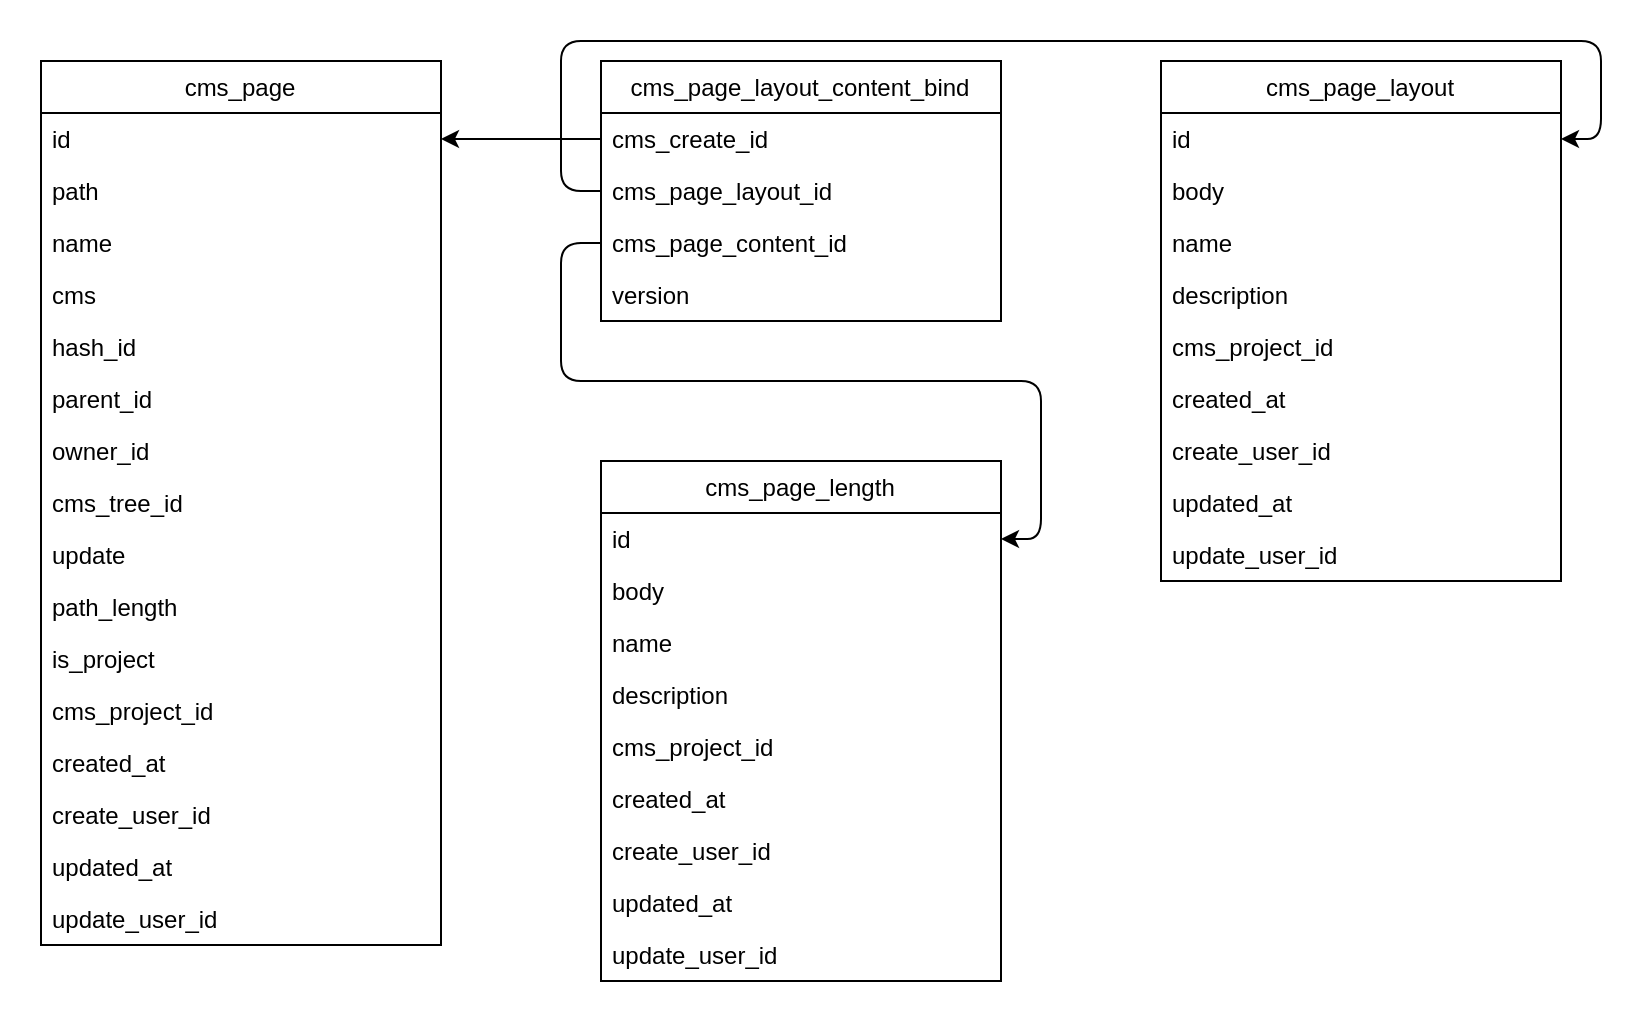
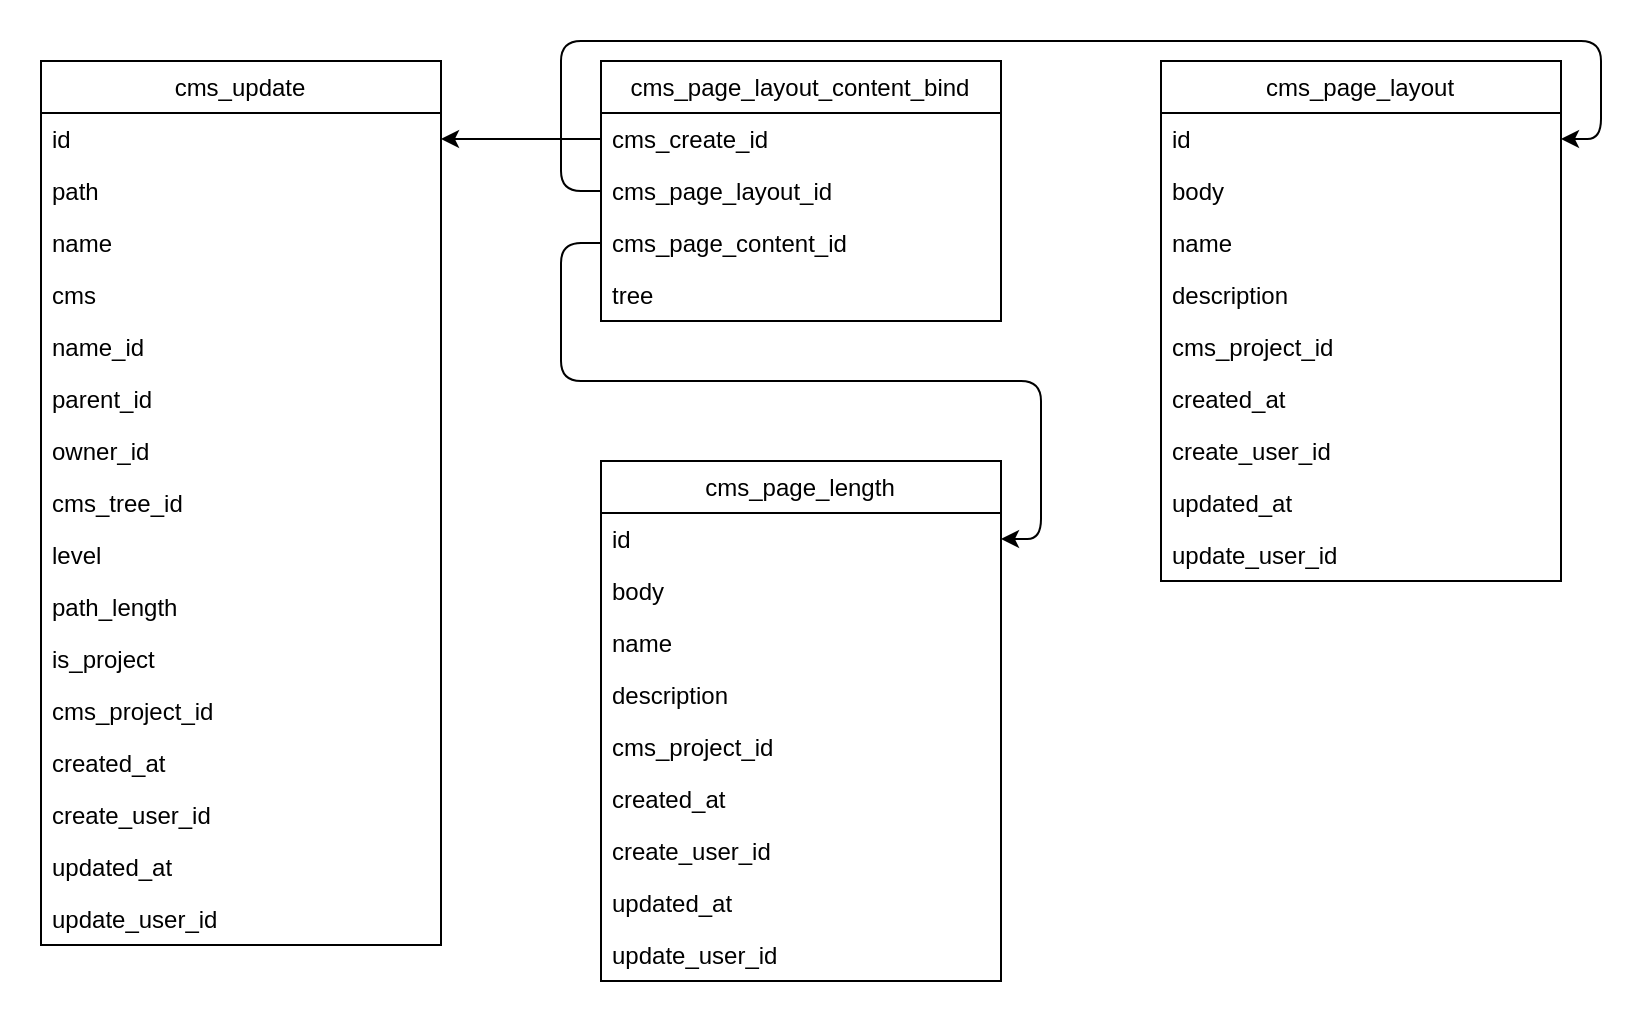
  <mxCell id="0" />
  <mxCell id="1" parent="0" />
- <mxCell id="2" value="cms_page" style="swimlane;fontStyle=0;childLayout=stackLayout;horizontal=1;startSize=26;horizontalStack=0;resizeParent=1;resizeParentMax=0;resizeLast=0;collapsible=1;marginBottom=0;" parent="1" vertex="1"><mxGeometry x="20" y="30" width="200" height="442" as="geometry" /></mxCell>
+ <mxCell id="2" value="cms_update" style="swimlane;fontStyle=0;childLayout=stackLayout;horizontal=1;startSize=26;horizontalStack=0;resizeParent=1;resizeParentMax=0;resizeLast=0;collapsible=1;marginBottom=0;" parent="1" vertex="1"><mxGeometry x="20" y="30" width="200" height="442" as="geometry" /></mxCell>
  <mxCell id="3" value="id" style="text;strokeColor=none;fillColor=none;align=left;verticalAlign=top;spacingLeft=4;spacingRight=4;overflow=hidden;rotatable=0;points=[[0,0.5],[1,0.5]];portConstraint=eastwest;" parent="2" vertex="1"><mxGeometry y="26" width="200" height="26" as="geometry" /></mxCell>
  <mxCell id="4" value="path" style="text;strokeColor=none;fillColor=none;align=left;verticalAlign=top;spacingLeft=4;spacingRight=4;overflow=hidden;rotatable=0;points=[[0,0.5],[1,0.5]];portConstraint=eastwest;" parent="2" vertex="1"><mxGeometry y="52" width="200" height="26" as="geometry" /></mxCell>
  <mxCell id="5" value="name" style="text;strokeColor=none;fillColor=none;align=left;verticalAlign=top;spacingLeft=4;spacingRight=4;overflow=hidden;rotatable=0;points=[[0,0.5],[1,0.5]];portConstraint=eastwest;" parent="2" vertex="1"><mxGeometry y="78" width="200" height="26" as="geometry" /></mxCell>
  <mxCell id="6" value="cms" style="text;strokeColor=none;fillColor=none;align=left;verticalAlign=top;spacingLeft=4;spacingRight=4;overflow=hidden;rotatable=0;points=[[0,0.5],[1,0.5]];portConstraint=eastwest;" parent="2" vertex="1"><mxGeometry y="104" width="200" height="26" as="geometry" /></mxCell>
- <mxCell id="7" value="hash_id" style="text;strokeColor=none;fillColor=none;align=left;verticalAlign=top;spacingLeft=4;spacingRight=4;overflow=hidden;rotatable=0;points=[[0,0.5],[1,0.5]];portConstraint=eastwest;" parent="2" vertex="1"><mxGeometry y="130" width="200" height="26" as="geometry" /></mxCell>
+ <mxCell id="7" value="name_id" style="text;strokeColor=none;fillColor=none;align=left;verticalAlign=top;spacingLeft=4;spacingRight=4;overflow=hidden;rotatable=0;points=[[0,0.5],[1,0.5]];portConstraint=eastwest;" parent="2" vertex="1"><mxGeometry y="130" width="200" height="26" as="geometry" /></mxCell>
  <mxCell id="8" value="parent_id" style="text;strokeColor=none;fillColor=none;align=left;verticalAlign=top;spacingLeft=4;spacingRight=4;overflow=hidden;rotatable=0;points=[[0,0.5],[1,0.5]];portConstraint=eastwest;" parent="2" vertex="1"><mxGeometry y="156" width="200" height="26" as="geometry" /></mxCell>
  <mxCell id="9" value="owner_id" style="text;strokeColor=none;fillColor=none;align=left;verticalAlign=top;spacingLeft=4;spacingRight=4;overflow=hidden;rotatable=0;points=[[0,0.5],[1,0.5]];portConstraint=eastwest;" parent="2" vertex="1"><mxGeometry y="182" width="200" height="26" as="geometry" /></mxCell>
  <mxCell id="10" value="cms_tree_id" style="text;strokeColor=none;fillColor=none;align=left;verticalAlign=top;spacingLeft=4;spacingRight=4;overflow=hidden;rotatable=0;points=[[0,0.5],[1,0.5]];portConstraint=eastwest;" parent="2" vertex="1"><mxGeometry y="208" width="200" height="26" as="geometry" /></mxCell>
- <mxCell id="11" value="update" style="text;strokeColor=none;fillColor=none;align=left;verticalAlign=top;spacingLeft=4;spacingRight=4;overflow=hidden;rotatable=0;points=[[0,0.5],[1,0.5]];portConstraint=eastwest;" parent="2" vertex="1"><mxGeometry y="234" width="200" height="26" as="geometry" /></mxCell>
+ <mxCell id="11" value="level" style="text;strokeColor=none;fillColor=none;align=left;verticalAlign=top;spacingLeft=4;spacingRight=4;overflow=hidden;rotatable=0;points=[[0,0.5],[1,0.5]];portConstraint=eastwest;" parent="2" vertex="1"><mxGeometry y="234" width="200" height="26" as="geometry" /></mxCell>
  <mxCell id="12" value="path_length" style="text;strokeColor=none;fillColor=none;align=left;verticalAlign=top;spacingLeft=4;spacingRight=4;overflow=hidden;rotatable=0;points=[[0,0.5],[1,0.5]];portConstraint=eastwest;" parent="2" vertex="1"><mxGeometry y="260" width="200" height="26" as="geometry" /></mxCell>
  <mxCell id="13" value="is_project" style="text;strokeColor=none;fillColor=none;align=left;verticalAlign=top;spacingLeft=4;spacingRight=4;overflow=hidden;rotatable=0;points=[[0,0.5],[1,0.5]];portConstraint=eastwest;" parent="2" vertex="1"><mxGeometry y="286" width="200" height="26" as="geometry" /></mxCell>
  <mxCell id="14" value="cms_project_id" style="text;strokeColor=none;fillColor=none;align=left;verticalAlign=top;spacingLeft=4;spacingRight=4;overflow=hidden;rotatable=0;points=[[0,0.5],[1,0.5]];portConstraint=eastwest;" vertex="1" parent="2"><mxGeometry y="312" width="200" height="26" as="geometry" /></mxCell>
  <mxCell id="15" value="created_at" style="text;strokeColor=none;fillColor=none;align=left;verticalAlign=top;spacingLeft=4;spacingRight=4;overflow=hidden;rotatable=0;points=[[0,0.5],[1,0.5]];portConstraint=eastwest;" parent="2" vertex="1"><mxGeometry y="338" width="200" height="26" as="geometry" /></mxCell>
  <mxCell id="16" value="create_user_id" style="text;strokeColor=none;fillColor=none;align=left;verticalAlign=top;spacingLeft=4;spacingRight=4;overflow=hidden;rotatable=0;points=[[0,0.5],[1,0.5]];portConstraint=eastwest;" parent="2" vertex="1"><mxGeometry y="364" width="200" height="26" as="geometry" /></mxCell>
  <mxCell id="17" value="updated_at" style="text;strokeColor=none;fillColor=none;align=left;verticalAlign=top;spacingLeft=4;spacingRight=4;overflow=hidden;rotatable=0;points=[[0,0.5],[1,0.5]];portConstraint=eastwest;" vertex="1" parent="2"><mxGeometry y="390" width="200" height="26" as="geometry" /></mxCell>
  <mxCell id="18" value="update_user_id" style="text;strokeColor=none;fillColor=none;align=left;verticalAlign=top;spacingLeft=4;spacingRight=4;overflow=hidden;rotatable=0;points=[[0,0.5],[1,0.5]];portConstraint=eastwest;" vertex="1" parent="2"><mxGeometry y="416" width="200" height="26" as="geometry" /></mxCell>
  <mxCell id="19" value="cms_page_layout_content_bind" style="swimlane;fontStyle=0;childLayout=stackLayout;horizontal=1;startSize=26;horizontalStack=0;resizeParent=1;resizeParentMax=0;resizeLast=0;collapsible=1;marginBottom=0;" vertex="1" parent="1"><mxGeometry x="300" y="30" width="200" height="130" as="geometry" /></mxCell>
  <mxCell id="20" value="cms_create_id" style="text;strokeColor=none;fillColor=none;align=left;verticalAlign=top;spacingLeft=4;spacingRight=4;overflow=hidden;rotatable=0;points=[[0,0.5],[1,0.5]];portConstraint=eastwest;" vertex="1" parent="19"><mxGeometry y="26" width="200" height="26" as="geometry" /></mxCell>
  <mxCell id="21" value="cms_page_layout_id" style="text;strokeColor=none;fillColor=none;align=left;verticalAlign=top;spacingLeft=4;spacingRight=4;overflow=hidden;rotatable=0;points=[[0,0.5],[1,0.5]];portConstraint=eastwest;" vertex="1" parent="19"><mxGeometry y="52" width="200" height="26" as="geometry" /></mxCell>
  <mxCell id="22" value="cms_page_content_id" style="text;strokeColor=none;fillColor=none;align=left;verticalAlign=top;spacingLeft=4;spacingRight=4;overflow=hidden;rotatable=0;points=[[0,0.5],[1,0.5]];portConstraint=eastwest;" vertex="1" parent="19"><mxGeometry y="78" width="200" height="26" as="geometry" /></mxCell>
- <mxCell id="23" value="version" style="text;strokeColor=none;fillColor=none;align=left;verticalAlign=top;spacingLeft=4;spacingRight=4;overflow=hidden;rotatable=0;points=[[0,0.5],[1,0.5]];portConstraint=eastwest;" vertex="1" parent="19"><mxGeometry y="104" width="200" height="26" as="geometry" /></mxCell>
+ <mxCell id="23" value="tree" style="text;strokeColor=none;fillColor=none;align=left;verticalAlign=top;spacingLeft=4;spacingRight=4;overflow=hidden;rotatable=0;points=[[0,0.5],[1,0.5]];portConstraint=eastwest;" vertex="1" parent="19"><mxGeometry y="104" width="200" height="26" as="geometry" /></mxCell>
  <mxCell id="24" value="cms_page_layout" style="swimlane;fontStyle=0;childLayout=stackLayout;horizontal=1;startSize=26;horizontalStack=0;resizeParent=1;resizeParentMax=0;resizeLast=0;collapsible=1;marginBottom=0;" vertex="1" parent="1"><mxGeometry x="580" y="30" width="200" height="260" as="geometry" /></mxCell>
  <mxCell id="25" value="id" style="text;strokeColor=none;fillColor=none;align=left;verticalAlign=top;spacingLeft=4;spacingRight=4;overflow=hidden;rotatable=0;points=[[0,0.5],[1,0.5]];portConstraint=eastwest;" vertex="1" parent="24"><mxGeometry y="26" width="200" height="26" as="geometry" /></mxCell>
  <mxCell id="26" value="body" style="text;strokeColor=none;fillColor=none;align=left;verticalAlign=top;spacingLeft=4;spacingRight=4;overflow=hidden;rotatable=0;points=[[0,0.5],[1,0.5]];portConstraint=eastwest;" vertex="1" parent="24"><mxGeometry y="52" width="200" height="26" as="geometry" /></mxCell>
  <mxCell id="27" value="name" style="text;strokeColor=none;fillColor=none;align=left;verticalAlign=top;spacingLeft=4;spacingRight=4;overflow=hidden;rotatable=0;points=[[0,0.5],[1,0.5]];portConstraint=eastwest;" vertex="1" parent="24"><mxGeometry y="78" width="200" height="26" as="geometry" /></mxCell>
  <mxCell id="28" value="description" style="text;strokeColor=none;fillColor=none;align=left;verticalAlign=top;spacingLeft=4;spacingRight=4;overflow=hidden;rotatable=0;points=[[0,0.5],[1,0.5]];portConstraint=eastwest;" vertex="1" parent="24"><mxGeometry y="104" width="200" height="26" as="geometry" /></mxCell>
  <mxCell id="29" value="cms_project_id" style="text;strokeColor=none;fillColor=none;align=left;verticalAlign=top;spacingLeft=4;spacingRight=4;overflow=hidden;rotatable=0;points=[[0,0.5],[1,0.5]];portConstraint=eastwest;" vertex="1" parent="24"><mxGeometry y="130" width="200" height="26" as="geometry" /></mxCell>
  <mxCell id="30" value="created_at" style="text;strokeColor=none;fillColor=none;align=left;verticalAlign=top;spacingLeft=4;spacingRight=4;overflow=hidden;rotatable=0;points=[[0,0.5],[1,0.5]];portConstraint=eastwest;" vertex="1" parent="24"><mxGeometry y="156" width="200" height="26" as="geometry" /></mxCell>
  <mxCell id="31" value="create_user_id" style="text;strokeColor=none;fillColor=none;align=left;verticalAlign=top;spacingLeft=4;spacingRight=4;overflow=hidden;rotatable=0;points=[[0,0.5],[1,0.5]];portConstraint=eastwest;" vertex="1" parent="24"><mxGeometry y="182" width="200" height="26" as="geometry" /></mxCell>
  <mxCell id="32" value="updated_at" style="text;strokeColor=none;fillColor=none;align=left;verticalAlign=top;spacingLeft=4;spacingRight=4;overflow=hidden;rotatable=0;points=[[0,0.5],[1,0.5]];portConstraint=eastwest;" vertex="1" parent="24"><mxGeometry y="208" width="200" height="26" as="geometry" /></mxCell>
  <mxCell id="33" value="update_user_id" style="text;strokeColor=none;fillColor=none;align=left;verticalAlign=top;spacingLeft=4;spacingRight=4;overflow=hidden;rotatable=0;points=[[0,0.5],[1,0.5]];portConstraint=eastwest;" vertex="1" parent="24"><mxGeometry y="234" width="200" height="26" as="geometry" /></mxCell>
  <mxCell id="34" value="cms_page_length" style="swimlane;fontStyle=0;childLayout=stackLayout;horizontal=1;startSize=26;horizontalStack=0;resizeParent=1;resizeParentMax=0;resizeLast=0;collapsible=1;marginBottom=0;" vertex="1" parent="1"><mxGeometry x="300" y="230" width="200" height="260" as="geometry" /></mxCell>
  <mxCell id="35" value="id" style="text;strokeColor=none;fillColor=none;align=left;verticalAlign=top;spacingLeft=4;spacingRight=4;overflow=hidden;rotatable=0;points=[[0,0.5],[1,0.5]];portConstraint=eastwest;" vertex="1" parent="34"><mxGeometry y="26" width="200" height="26" as="geometry" /></mxCell>
  <mxCell id="36" value="body" style="text;strokeColor=none;fillColor=none;align=left;verticalAlign=top;spacingLeft=4;spacingRight=4;overflow=hidden;rotatable=0;points=[[0,0.5],[1,0.5]];portConstraint=eastwest;" vertex="1" parent="34"><mxGeometry y="52" width="200" height="26" as="geometry" /></mxCell>
  <mxCell id="37" value="name" style="text;strokeColor=none;fillColor=none;align=left;verticalAlign=top;spacingLeft=4;spacingRight=4;overflow=hidden;rotatable=0;points=[[0,0.5],[1,0.5]];portConstraint=eastwest;" vertex="1" parent="34"><mxGeometry y="78" width="200" height="26" as="geometry" /></mxCell>
  <mxCell id="38" value="description" style="text;strokeColor=none;fillColor=none;align=left;verticalAlign=top;spacingLeft=4;spacingRight=4;overflow=hidden;rotatable=0;points=[[0,0.5],[1,0.5]];portConstraint=eastwest;" vertex="1" parent="34"><mxGeometry y="104" width="200" height="26" as="geometry" /></mxCell>
  <mxCell id="39" value="cms_project_id" style="text;strokeColor=none;fillColor=none;align=left;verticalAlign=top;spacingLeft=4;spacingRight=4;overflow=hidden;rotatable=0;points=[[0,0.5],[1,0.5]];portConstraint=eastwest;" vertex="1" parent="34"><mxGeometry y="130" width="200" height="26" as="geometry" /></mxCell>
  <mxCell id="40" value="created_at" style="text;strokeColor=none;fillColor=none;align=left;verticalAlign=top;spacingLeft=4;spacingRight=4;overflow=hidden;rotatable=0;points=[[0,0.5],[1,0.5]];portConstraint=eastwest;" vertex="1" parent="34"><mxGeometry y="156" width="200" height="26" as="geometry" /></mxCell>
  <mxCell id="41" value="create_user_id" style="text;strokeColor=none;fillColor=none;align=left;verticalAlign=top;spacingLeft=4;spacingRight=4;overflow=hidden;rotatable=0;points=[[0,0.5],[1,0.5]];portConstraint=eastwest;" vertex="1" parent="34"><mxGeometry y="182" width="200" height="26" as="geometry" /></mxCell>
  <mxCell id="42" value="updated_at" style="text;strokeColor=none;fillColor=none;align=left;verticalAlign=top;spacingLeft=4;spacingRight=4;overflow=hidden;rotatable=0;points=[[0,0.5],[1,0.5]];portConstraint=eastwest;" vertex="1" parent="34"><mxGeometry y="208" width="200" height="26" as="geometry" /></mxCell>
  <mxCell id="43" value="update_user_id" style="text;strokeColor=none;fillColor=none;align=left;verticalAlign=top;spacingLeft=4;spacingRight=4;overflow=hidden;rotatable=0;points=[[0,0.5],[1,0.5]];portConstraint=eastwest;" vertex="1" parent="34"><mxGeometry y="234" width="200" height="26" as="geometry" /></mxCell>
  <mxCell id="44" value="" style="endArrow=classic;html=1;exitX=0;exitY=0.5;exitDx=0;exitDy=0;entryX=1;entryY=0.5;entryDx=0;entryDy=0;" edge="1" parent="1" source="21" target="25"><mxGeometry width="50" height="50" relative="1" as="geometry"><mxPoint x="390" y="390" as="sourcePoint" /><mxPoint x="440" y="340" as="targetPoint" /><Array as="points"><mxPoint x="280" y="95" /><mxPoint x="280" y="20" /><mxPoint x="800" y="20" /><mxPoint x="800" y="69" /></Array></mxGeometry></mxCell>
  <mxCell id="45" value="" style="endArrow=classic;html=1;exitX=0;exitY=0.5;exitDx=0;exitDy=0;entryX=1;entryY=0.5;entryDx=0;entryDy=0;" edge="1" parent="1" source="22" target="35"><mxGeometry width="50" height="50" relative="1" as="geometry"><mxPoint x="370" y="330" as="sourcePoint" /><mxPoint x="780" y="270" as="targetPoint" /><Array as="points"><mxPoint x="280" y="121" /><mxPoint x="280" y="190" /><mxPoint x="520" y="190" /><mxPoint x="520" y="269" /></Array></mxGeometry></mxCell>
  <mxCell id="46" value="" style="endArrow=classic;html=1;entryX=1;entryY=0.5;entryDx=0;entryDy=0;exitX=0;exitY=0.5;exitDx=0;exitDy=0;" edge="1" parent="1" source="20" target="3"><mxGeometry width="50" height="50" relative="1" as="geometry"><mxPoint x="670" y="450" as="sourcePoint" /><mxPoint x="720" y="400" as="targetPoint" /></mxGeometry></mxCell>
